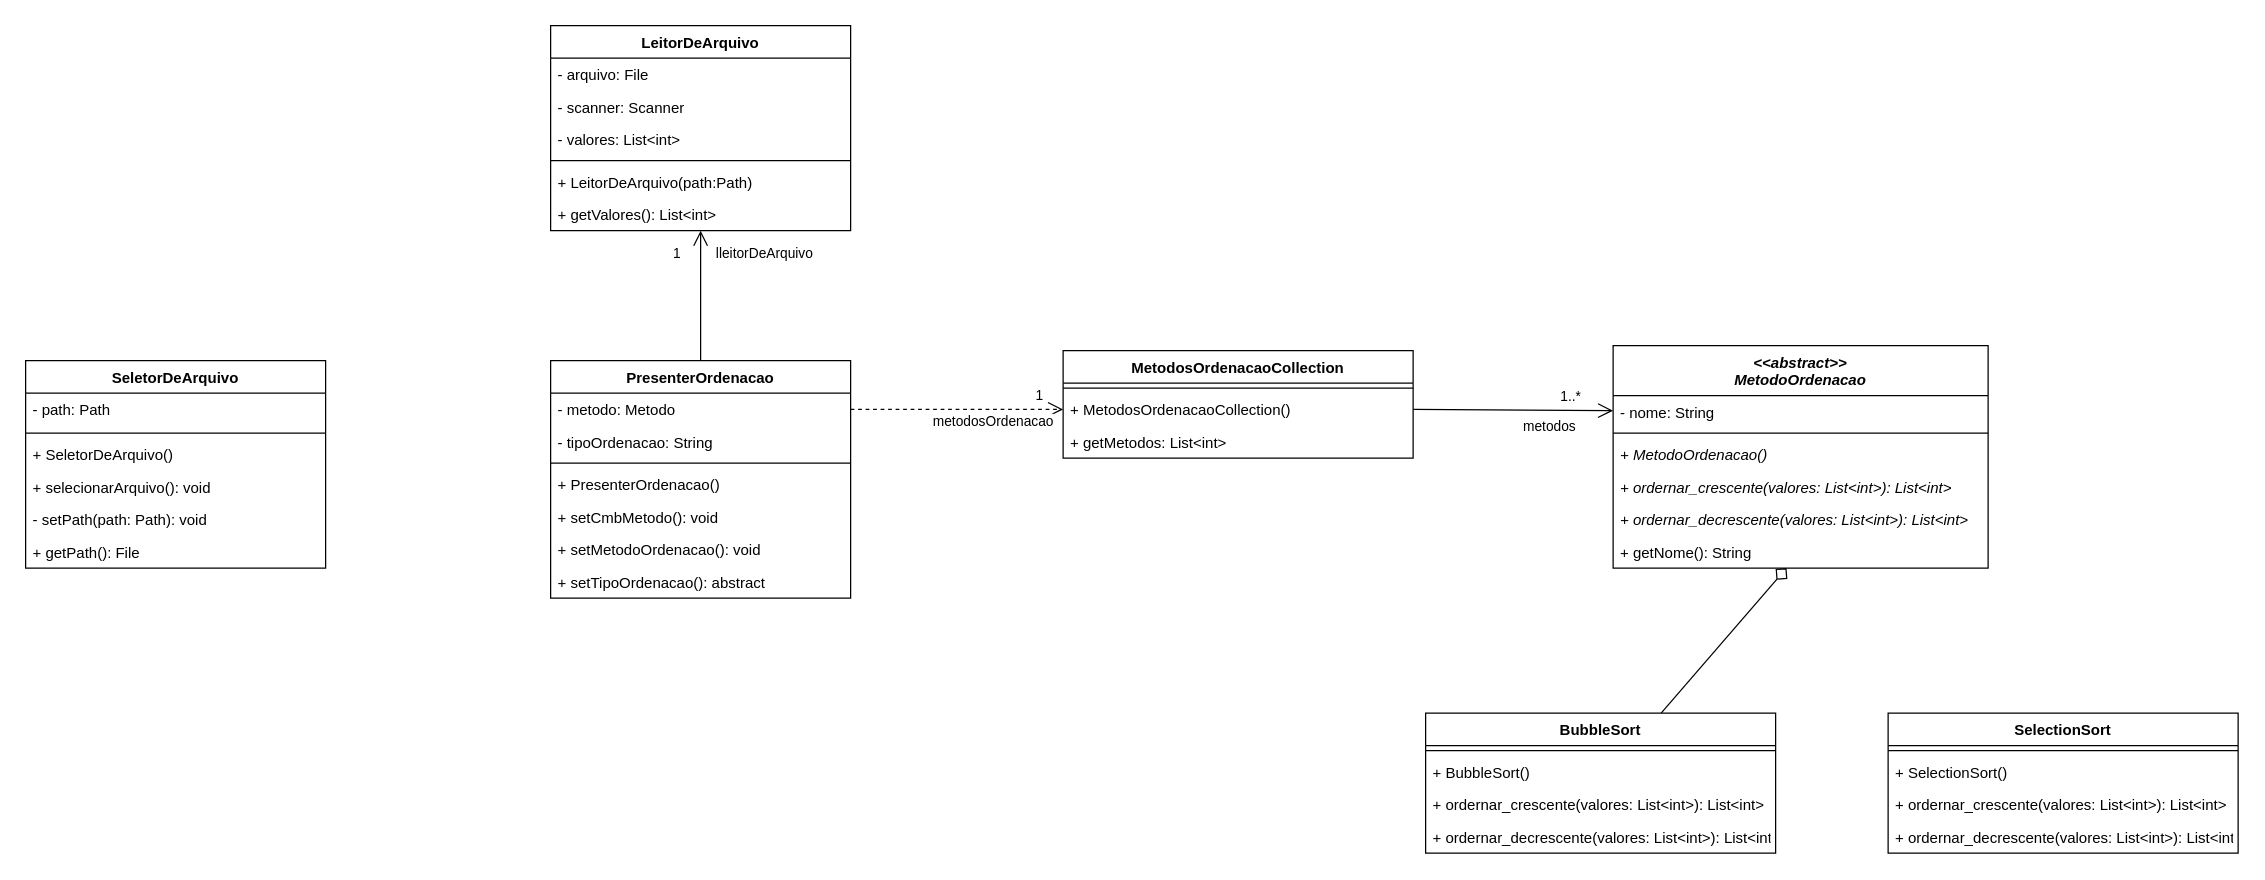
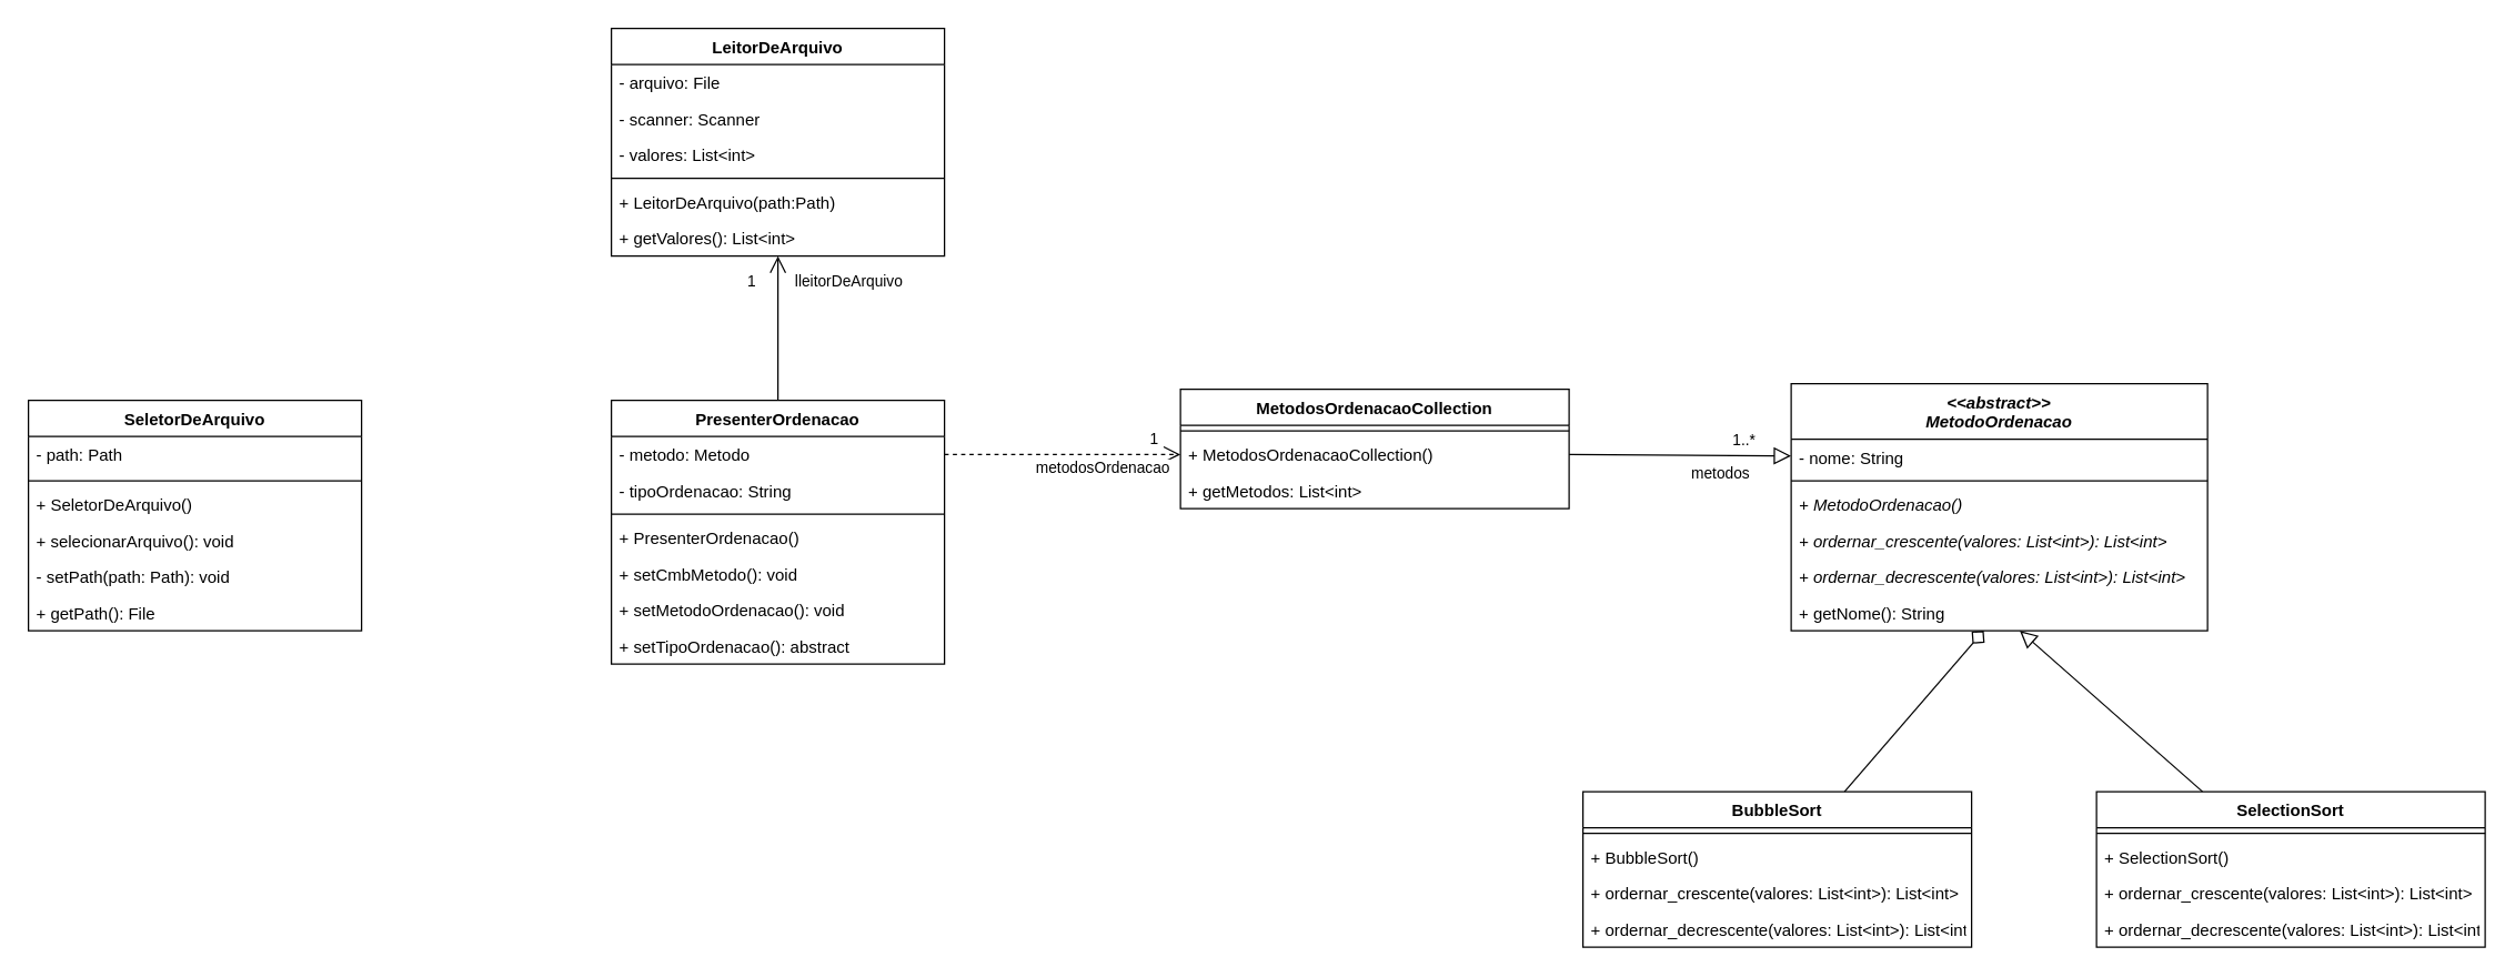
  <mxCell id="0" />
  <mxCell id="1" parent="0" />
  <mxCell id="2" value="LeitorDeArquivo" style="swimlane;fontStyle=1;align=center;verticalAlign=top;childLayout=stackLayout;horizontal=1;startSize=26;horizontalStack=0;resizeParent=1;resizeParentMax=0;resizeLast=0;collapsible=1;marginBottom=0;" vertex="1" parent="1"><mxGeometry x="440" y="20" width="240" height="164" as="geometry" /></mxCell>
  <mxCell id="3" value="- arquivo: File" style="text;strokeColor=none;fillColor=none;align=left;verticalAlign=top;spacingLeft=4;spacingRight=4;overflow=hidden;rotatable=0;points=[[0,0.5],[1,0.5]];portConstraint=eastwest;" vertex="1" parent="2"><mxGeometry y="26" width="240" height="26" as="geometry" /></mxCell>
  <mxCell id="4" value="- scanner: Scanner" style="text;strokeColor=none;fillColor=none;align=left;verticalAlign=top;spacingLeft=4;spacingRight=4;overflow=hidden;rotatable=0;points=[[0,0.5],[1,0.5]];portConstraint=eastwest;" vertex="1" parent="2"><mxGeometry y="52" width="240" height="26" as="geometry" /></mxCell>
  <mxCell id="5" value="- valores: List&lt;int&gt;" style="text;strokeColor=none;fillColor=none;align=left;verticalAlign=top;spacingLeft=4;spacingRight=4;overflow=hidden;rotatable=0;points=[[0,0.5],[1,0.5]];portConstraint=eastwest;" vertex="1" parent="2"><mxGeometry y="78" width="240" height="26" as="geometry" /></mxCell>
  <mxCell id="6" value="" style="line;strokeWidth=1;fillColor=none;align=left;verticalAlign=middle;spacingTop=-1;spacingLeft=3;spacingRight=3;rotatable=0;labelPosition=right;points=[];portConstraint=eastwest;strokeColor=inherit;" vertex="1" parent="2"><mxGeometry y="104" width="240" height="8" as="geometry" /></mxCell>
  <mxCell id="7" value="+ LeitorDeArquivo(path:Path)" style="text;strokeColor=none;fillColor=none;align=left;verticalAlign=top;spacingLeft=4;spacingRight=4;overflow=hidden;rotatable=0;points=[[0,0.5],[1,0.5]];portConstraint=eastwest;" vertex="1" parent="2"><mxGeometry y="112" width="240" height="26" as="geometry" /></mxCell>
  <mxCell id="8" value="+ getValores(): List&lt;int&gt;" style="text;strokeColor=none;fillColor=none;align=left;verticalAlign=top;spacingLeft=4;spacingRight=4;overflow=hidden;rotatable=0;points=[[0,0.5],[1,0.5]];portConstraint=eastwest;" vertex="1" parent="2"><mxGeometry y="138" width="240" height="26" as="geometry" /></mxCell>
  <mxCell id="9" value="SeletorDeArquivo" style="swimlane;fontStyle=1;align=center;verticalAlign=top;childLayout=stackLayout;horizontal=1;startSize=26;horizontalStack=0;resizeParent=1;resizeParentMax=0;resizeLast=0;collapsible=1;marginBottom=0;" vertex="1" parent="1"><mxGeometry x="20" y="288" width="240" height="166" as="geometry" /></mxCell>
  <mxCell id="10" value="- path: Path" style="text;strokeColor=none;fillColor=none;align=left;verticalAlign=top;spacingLeft=4;spacingRight=4;overflow=hidden;rotatable=0;points=[[0,0.5],[1,0.5]];portConstraint=eastwest;" vertex="1" parent="9"><mxGeometry y="26" width="240" height="28" as="geometry" /></mxCell>
  <mxCell id="11" value="" style="line;strokeWidth=1;fillColor=none;align=left;verticalAlign=middle;spacingTop=-1;spacingLeft=3;spacingRight=3;rotatable=0;labelPosition=right;points=[];portConstraint=eastwest;strokeColor=inherit;" vertex="1" parent="9"><mxGeometry y="54" width="240" height="8" as="geometry" /></mxCell>
  <mxCell id="12" value="+ SeletorDeArquivo()" style="text;strokeColor=none;fillColor=none;align=left;verticalAlign=top;spacingLeft=4;spacingRight=4;overflow=hidden;rotatable=0;points=[[0,0.5],[1,0.5]];portConstraint=eastwest;" vertex="1" parent="9"><mxGeometry y="62" width="240" height="26" as="geometry" /></mxCell>
  <mxCell id="13" value="+ selecionarArquivo(): void" style="text;strokeColor=none;fillColor=none;align=left;verticalAlign=top;spacingLeft=4;spacingRight=4;overflow=hidden;rotatable=0;points=[[0,0.5],[1,0.5]];portConstraint=eastwest;" vertex="1" parent="9"><mxGeometry y="88" width="240" height="26" as="geometry" /></mxCell>
  <mxCell id="14" value="- setPath(path: Path): void" style="text;strokeColor=none;fillColor=none;align=left;verticalAlign=top;spacingLeft=4;spacingRight=4;overflow=hidden;rotatable=0;points=[[0,0.5],[1,0.5]];portConstraint=eastwest;" vertex="1" parent="9"><mxGeometry y="114" width="240" height="26" as="geometry" /></mxCell>
  <mxCell id="15" value="+ getPath(): File" style="text;strokeColor=none;fillColor=none;align=left;verticalAlign=top;spacingLeft=4;spacingRight=4;overflow=hidden;rotatable=0;points=[[0,0.5],[1,0.5]];portConstraint=eastwest;" vertex="1" parent="9"><mxGeometry y="140" width="240" height="26" as="geometry" /></mxCell>
  <mxCell id="16" style="rounded=0;orthogonalLoop=1;jettySize=auto;html=1;endArrow=open;endFill=0;endSize=10;entryX=0;entryY=0.5;entryDx=0;entryDy=0;exitX=1;exitY=0.5;exitDx=0;exitDy=0;dashed=1;" edge="1" parent="1" source="23" target="54"><mxGeometry relative="1" as="geometry"><mxPoint x="680" y="310" as="sourcePoint" /></mxGeometry></mxCell>
  <mxCell id="17" value="metodosOrdenacao" style="edgeLabel;html=1;align=center;verticalAlign=middle;resizable=0;points=[];" connectable="0" vertex="1" parent="16"><mxGeometry x="0.472" y="4" relative="1" as="geometry"><mxPoint x="-12" y="13" as="offset" /></mxGeometry></mxCell>
  <mxCell id="18" value="1" style="edgeLabel;html=1;align=center;verticalAlign=middle;resizable=0;points=[];" connectable="0" vertex="1" parent="16"><mxGeometry x="-0.661" y="-1" relative="1" as="geometry"><mxPoint x="121" y="-13" as="offset" /></mxGeometry></mxCell>
  <mxCell id="19" style="edgeStyle=none;rounded=0;orthogonalLoop=1;jettySize=auto;html=1;exitX=0.5;exitY=0;exitDx=0;exitDy=0;entryX=0.5;entryY=1;entryDx=0;entryDy=0;endArrow=open;endFill=0;endSize=10;" edge="1" parent="1" source="22" target="2"><mxGeometry relative="1" as="geometry" /></mxCell>
  <mxCell id="20" value="lleitorDeArquivo" style="edgeLabel;html=1;align=center;verticalAlign=middle;resizable=0;points=[];" connectable="0" vertex="1" parent="19"><mxGeometry x="0.214" y="2" relative="1" as="geometry"><mxPoint x="52" y="-24" as="offset" /></mxGeometry></mxCell>
  <mxCell id="21" value="1" style="edgeLabel;html=1;align=center;verticalAlign=middle;resizable=0;points=[];" connectable="0" vertex="1" parent="19"><mxGeometry x="0.637" y="-1" relative="1" as="geometry"><mxPoint x="-21" y="-2" as="offset" /></mxGeometry></mxCell>
  <mxCell id="22" value="PresenterOrdenacao" style="swimlane;fontStyle=1;align=center;verticalAlign=top;childLayout=stackLayout;horizontal=1;startSize=26;horizontalStack=0;resizeParent=1;resizeParentMax=0;resizeLast=0;collapsible=1;marginBottom=0;" vertex="1" parent="1"><mxGeometry x="440" y="288" width="240" height="190" as="geometry" /></mxCell>
  <mxCell id="23" value="- metodo: Metodo" style="text;strokeColor=none;fillColor=none;align=left;verticalAlign=top;spacingLeft=4;spacingRight=4;overflow=hidden;rotatable=0;points=[[0,0.5],[1,0.5]];portConstraint=eastwest;" vertex="1" parent="22"><mxGeometry y="26" width="240" height="26" as="geometry" /></mxCell>
  <mxCell id="24" value="- tipoOrdenacao: String" style="text;strokeColor=none;fillColor=none;align=left;verticalAlign=top;spacingLeft=4;spacingRight=4;overflow=hidden;rotatable=0;points=[[0,0.5],[1,0.5]];portConstraint=eastwest;" vertex="1" parent="22"><mxGeometry y="52" width="240" height="26" as="geometry" /></mxCell>
  <mxCell id="25" value="" style="line;strokeWidth=1;fillColor=none;align=left;verticalAlign=middle;spacingTop=-1;spacingLeft=3;spacingRight=3;rotatable=0;labelPosition=right;points=[];portConstraint=eastwest;strokeColor=inherit;" vertex="1" parent="22"><mxGeometry y="78" width="240" height="8" as="geometry" /></mxCell>
  <mxCell id="26" value="+ PresenterOrdenacao()" style="text;strokeColor=none;fillColor=none;align=left;verticalAlign=top;spacingLeft=4;spacingRight=4;overflow=hidden;rotatable=0;points=[[0,0.5],[1,0.5]];portConstraint=eastwest;" vertex="1" parent="22"><mxGeometry y="86" width="240" height="26" as="geometry" /></mxCell>
  <mxCell id="27" value="+ setCmbMetodo(): void" style="text;strokeColor=none;fillColor=none;align=left;verticalAlign=top;spacingLeft=4;spacingRight=4;overflow=hidden;rotatable=0;points=[[0,0.5],[1,0.5]];portConstraint=eastwest;" vertex="1" parent="22"><mxGeometry y="112" width="240" height="26" as="geometry" /></mxCell>
  <mxCell id="28" value="+ setMetodoOrdenacao(): void" style="text;strokeColor=none;fillColor=none;align=left;verticalAlign=top;spacingLeft=4;spacingRight=4;overflow=hidden;rotatable=0;points=[[0,0.5],[1,0.5]];portConstraint=eastwest;" vertex="1" parent="22"><mxGeometry y="138" width="240" height="26" as="geometry" /></mxCell>
  <mxCell id="29" value="+ setTipoOrdenacao(): abstract" style="text;strokeColor=none;fillColor=none;align=left;verticalAlign=top;spacingLeft=4;spacingRight=4;overflow=hidden;rotatable=0;points=[[0,0.5],[1,0.5]];portConstraint=eastwest;" vertex="1" parent="22"><mxGeometry y="164" width="240" height="26" as="geometry" /></mxCell>
  <mxCell id="30" style="rounded=0;orthogonalLoop=1;jettySize=auto;html=1;endArrow=diamond;endFill=0;endSize=10;" edge="1" parent="1" source="31" target="48"><mxGeometry relative="1" as="geometry"><mxPoint x="1388.182" y="460" as="targetPoint" /></mxGeometry></mxCell>
  <mxCell id="31" value="BubbleSort" style="swimlane;fontStyle=1;align=center;verticalAlign=top;childLayout=stackLayout;horizontal=1;startSize=26;horizontalStack=0;resizeParent=1;resizeParentMax=0;resizeLast=0;collapsible=1;marginBottom=0;" vertex="1" parent="1"><mxGeometry x="1140" y="570" width="280" height="112" as="geometry" /></mxCell>
  <mxCell id="32" value="" style="line;strokeWidth=1;fillColor=none;align=left;verticalAlign=middle;spacingTop=-1;spacingLeft=3;spacingRight=3;rotatable=0;labelPosition=right;points=[];portConstraint=eastwest;strokeColor=inherit;" vertex="1" parent="31"><mxGeometry y="26" width="280" height="8" as="geometry" /></mxCell>
  <mxCell id="33" value="+ BubbleSort()" style="text;strokeColor=none;fillColor=none;align=left;verticalAlign=top;spacingLeft=4;spacingRight=4;overflow=hidden;rotatable=0;points=[[0,0.5],[1,0.5]];portConstraint=eastwest;" vertex="1" parent="31"><mxGeometry y="34" width="280" height="26" as="geometry" /></mxCell>
  <mxCell id="34" value="+ ordernar_crescente(valores: List&lt;int&gt;): List&lt;int&gt;" style="text;strokeColor=none;fillColor=none;align=left;verticalAlign=top;spacingLeft=4;spacingRight=4;overflow=hidden;rotatable=0;points=[[0,0.5],[1,0.5]];portConstraint=eastwest;" vertex="1" parent="31"><mxGeometry y="60" width="280" height="26" as="geometry" /></mxCell>
  <mxCell id="35" value="+ ordernar_decrescente(valores: List&lt;int&gt;): List&lt;int&gt;" style="text;strokeColor=none;fillColor=none;align=left;verticalAlign=top;spacingLeft=4;spacingRight=4;overflow=hidden;rotatable=0;points=[[0,0.5],[1,0.5]];portConstraint=eastwest;" vertex="1" parent="31"><mxGeometry y="86" width="280" height="26" as="geometry" /></mxCell>
+ <mxCell id="36" style="rounded=0;orthogonalLoop=1;jettySize=auto;html=1;endArrow=block;endFill=0;endSize=10;" edge="1" parent="1" source="37" target="48"><mxGeometry relative="1" as="geometry"><mxPoint x="1472.273" y="460" as="targetPoint" /></mxGeometry></mxCell>
  <mxCell id="37" value="SelectionSort" style="swimlane;fontStyle=1;align=center;verticalAlign=top;childLayout=stackLayout;horizontal=1;startSize=26;horizontalStack=0;resizeParent=1;resizeParentMax=0;resizeLast=0;collapsible=1;marginBottom=0;" vertex="1" parent="1"><mxGeometry x="1510" y="570" width="280" height="112" as="geometry" /></mxCell>
  <mxCell id="38" value="" style="line;strokeWidth=1;fillColor=none;align=left;verticalAlign=middle;spacingTop=-1;spacingLeft=3;spacingRight=3;rotatable=0;labelPosition=right;points=[];portConstraint=eastwest;strokeColor=inherit;" vertex="1" parent="37"><mxGeometry y="26" width="280" height="8" as="geometry" /></mxCell>
  <mxCell id="39" value="+ SelectionSort()" style="text;strokeColor=none;fillColor=none;align=left;verticalAlign=top;spacingLeft=4;spacingRight=4;overflow=hidden;rotatable=0;points=[[0,0.5],[1,0.5]];portConstraint=eastwest;" vertex="1" parent="37"><mxGeometry y="34" width="280" height="26" as="geometry" /></mxCell>
  <mxCell id="40" value="+ ordernar_crescente(valores: List&lt;int&gt;): List&lt;int&gt;" style="text;strokeColor=none;fillColor=none;align=left;verticalAlign=top;spacingLeft=4;spacingRight=4;overflow=hidden;rotatable=0;points=[[0,0.5],[1,0.5]];portConstraint=eastwest;" vertex="1" parent="37"><mxGeometry y="60" width="280" height="26" as="geometry" /></mxCell>
  <mxCell id="41" value="+ ordernar_decrescente(valores: List&lt;int&gt;): List&lt;int&gt;" style="text;strokeColor=none;fillColor=none;align=left;verticalAlign=top;spacingLeft=4;spacingRight=4;overflow=hidden;rotatable=0;points=[[0,0.5],[1,0.5]];portConstraint=eastwest;" vertex="1" parent="37"><mxGeometry y="86" width="280" height="26" as="geometry" /></mxCell>
  <mxCell id="42" value="&lt;&lt;abstract&gt;&gt;&#10;MetodoOrdenacao" style="swimlane;fontStyle=3;align=center;verticalAlign=top;childLayout=stackLayout;horizontal=1;startSize=40;horizontalStack=0;resizeParent=1;resizeParentMax=0;resizeLast=0;collapsible=1;marginBottom=0;" vertex="1" parent="1"><mxGeometry x="1290" y="276" width="300" height="178" as="geometry" /></mxCell>
  <mxCell id="43" value="- nome: String" style="text;strokeColor=none;fillColor=none;align=left;verticalAlign=top;spacingLeft=4;spacingRight=4;overflow=hidden;rotatable=0;points=[[0,0.5],[1,0.5]];portConstraint=eastwest;" vertex="1" parent="42"><mxGeometry y="40" width="300" height="26" as="geometry" /></mxCell>
  <mxCell id="44" value="" style="line;strokeWidth=1;fillColor=none;align=left;verticalAlign=middle;spacingTop=-1;spacingLeft=3;spacingRight=3;rotatable=0;labelPosition=right;points=[];portConstraint=eastwest;strokeColor=inherit;" vertex="1" parent="42"><mxGeometry y="66" width="300" height="8" as="geometry" /></mxCell>
  <mxCell id="45" value="+ MetodoOrdenacao()" style="text;strokeColor=none;fillColor=none;align=left;verticalAlign=top;spacingLeft=4;spacingRight=4;overflow=hidden;rotatable=0;points=[[0,0.5],[1,0.5]];portConstraint=eastwest;fontStyle=2" vertex="1" parent="42"><mxGeometry y="74" width="300" height="26" as="geometry" /></mxCell>
  <mxCell id="46" value="+ ordernar_crescente(valores: List&lt;int&gt;): List&lt;int&gt;" style="text;strokeColor=none;fillColor=none;align=left;verticalAlign=top;spacingLeft=4;spacingRight=4;overflow=hidden;rotatable=0;points=[[0,0.5],[1,0.5]];portConstraint=eastwest;fontStyle=2" vertex="1" parent="42"><mxGeometry y="100" width="300" height="26" as="geometry" /></mxCell>
  <mxCell id="47" value="+ ordernar_decrescente(valores: List&lt;int&gt;): List&lt;int&gt;" style="text;strokeColor=none;fillColor=none;align=left;verticalAlign=top;spacingLeft=4;spacingRight=4;overflow=hidden;rotatable=0;points=[[0,0.5],[1,0.5]];portConstraint=eastwest;fontStyle=2" vertex="1" parent="42"><mxGeometry y="126" width="300" height="26" as="geometry" /></mxCell>
  <mxCell id="48" value="+ getNome(): String" style="text;strokeColor=none;fillColor=none;align=left;verticalAlign=top;spacingLeft=4;spacingRight=4;overflow=hidden;rotatable=0;points=[[0,0.5],[1,0.5]];portConstraint=eastwest;fontStyle=0" vertex="1" parent="42"><mxGeometry y="152" width="300" height="26" as="geometry" /></mxCell>
- <mxCell id="49" value="" style="rounded=0;orthogonalLoop=1;jettySize=auto;html=1;endArrow=open;endFill=0;endSize=10;exitX=1;exitY=0.5;exitDx=0;exitDy=0;" edge="1" parent="1" source="54" target="43"><mxGeometry relative="1" as="geometry"><mxPoint x="1179" y="341" as="sourcePoint" /><mxPoint x="1289" y="341" as="targetPoint" /></mxGeometry></mxCell>
+ <mxCell id="49" value="" style="rounded=0;orthogonalLoop=1;jettySize=auto;html=1;endArrow=block;endFill=0;endSize=10;exitX=1;exitY=0.5;exitDx=0;exitDy=0;" edge="1" parent="1" source="54" target="43"><mxGeometry relative="1" as="geometry"><mxPoint x="1179" y="341" as="sourcePoint" /><mxPoint x="1289" y="341" as="targetPoint" /></mxGeometry></mxCell>
  <mxCell id="50" value="metodos" style="edgeLabel;html=1;align=center;verticalAlign=middle;resizable=0;points=[];" connectable="0" vertex="1" parent="49"><mxGeometry x="0.364" y="-3" relative="1" as="geometry"><mxPoint y="10" as="offset" /></mxGeometry></mxCell>
  <mxCell id="51" value="1..*" style="edgeLabel;html=1;align=center;verticalAlign=middle;resizable=0;points=[];" connectable="0" vertex="1" parent="49"><mxGeometry x="0.394" y="1" relative="1" as="geometry"><mxPoint x="13" y="-10" as="offset" /></mxGeometry></mxCell>
  <mxCell id="52" value="MetodosOrdenacaoCollection" style="swimlane;fontStyle=1;align=center;verticalAlign=top;childLayout=stackLayout;horizontal=1;startSize=26;horizontalStack=0;resizeParent=1;resizeParentMax=0;resizeLast=0;collapsible=1;marginBottom=0;" vertex="1" parent="1"><mxGeometry x="850" y="280" width="280" height="86" as="geometry" /></mxCell>
  <mxCell id="53" value="" style="line;strokeWidth=1;fillColor=none;align=left;verticalAlign=middle;spacingTop=-1;spacingLeft=3;spacingRight=3;rotatable=0;labelPosition=right;points=[];portConstraint=eastwest;strokeColor=inherit;" vertex="1" parent="52"><mxGeometry y="26" width="280" height="8" as="geometry" /></mxCell>
  <mxCell id="54" value="+ MetodosOrdenacaoCollection()" style="text;strokeColor=none;fillColor=none;align=left;verticalAlign=top;spacingLeft=4;spacingRight=4;overflow=hidden;rotatable=0;points=[[0,0.5],[1,0.5]];portConstraint=eastwest;" vertex="1" parent="52"><mxGeometry y="34" width="280" height="26" as="geometry" /></mxCell>
  <mxCell id="55" value="+ getMetodos: List&lt;int&gt;" style="text;strokeColor=none;fillColor=none;align=left;verticalAlign=top;spacingLeft=4;spacingRight=4;overflow=hidden;rotatable=0;points=[[0,0.5],[1,0.5]];portConstraint=eastwest;" vertex="1" parent="52"><mxGeometry y="60" width="280" height="26" as="geometry" /></mxCell>
